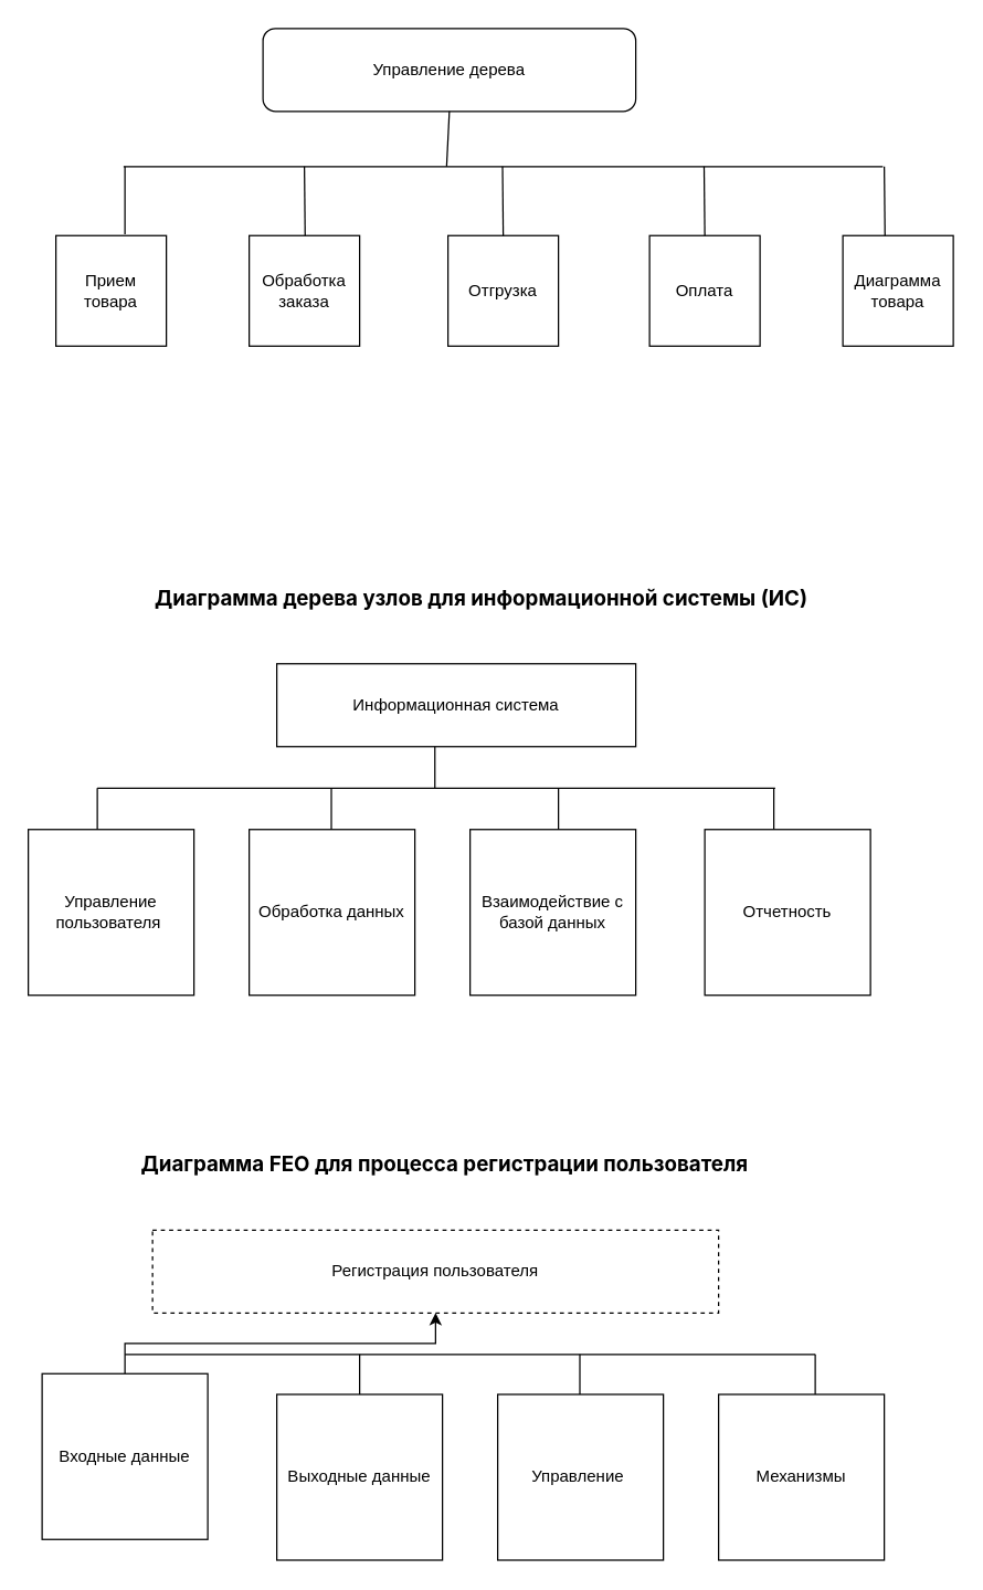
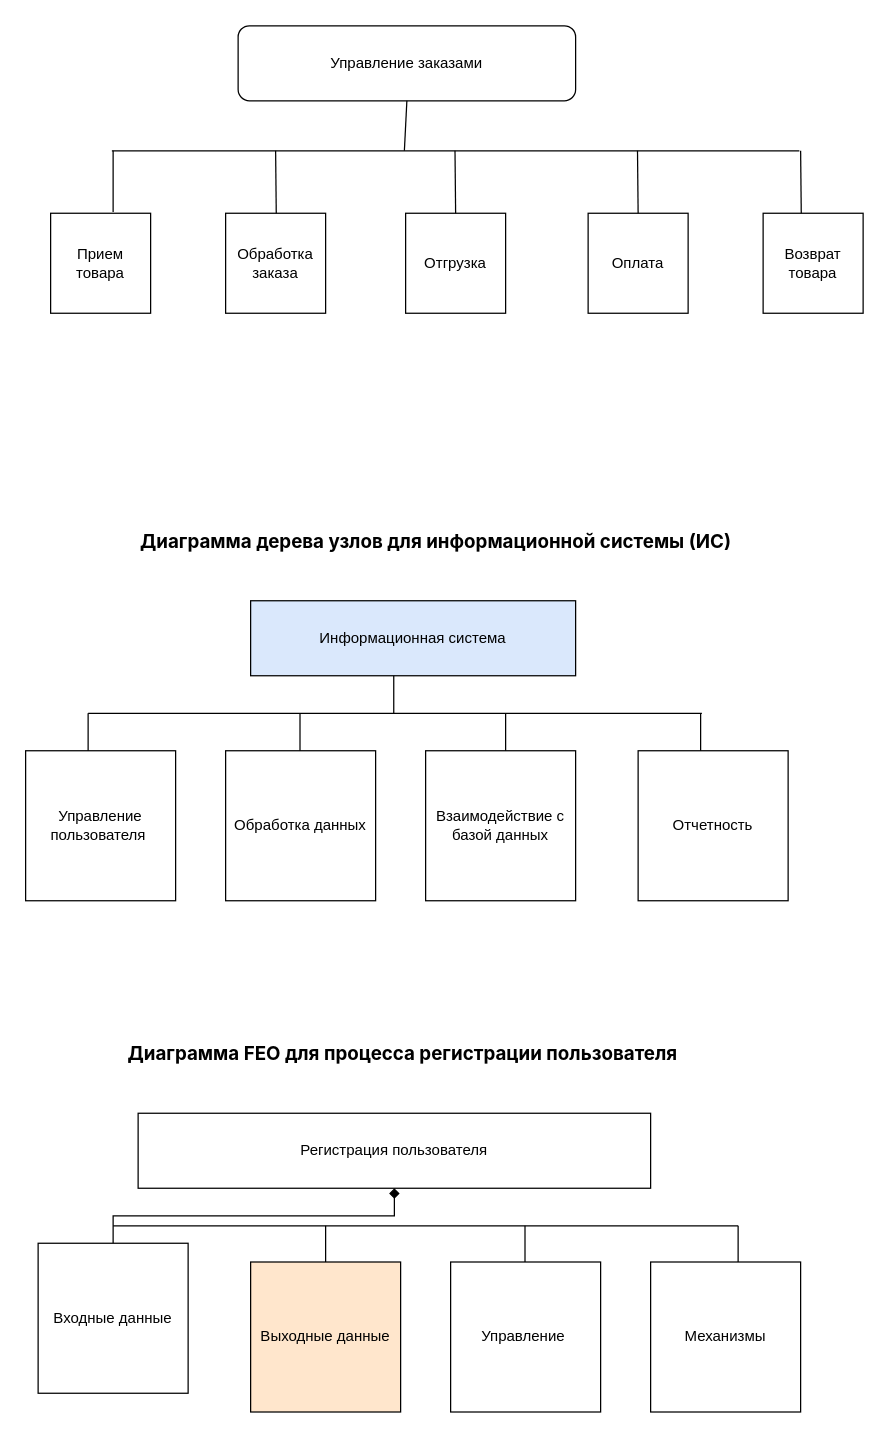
  <mxCell id="0" />
  <mxCell id="1" parent="0" />
- <mxCell id="2" value="&lt;font style=&quot;vertical-align: inherit;&quot;&gt;&lt;font style=&quot;vertical-align: inherit;&quot;&gt;Управление дерева&lt;/font&gt;&lt;/font&gt;" style="rounded=1;whiteSpace=wrap;html=1;" vertex="1" parent="1"><mxGeometry x="190" y="20" width="270" height="60" as="geometry" /></mxCell>
+ <mxCell id="2" value="&lt;font style=&quot;vertical-align: inherit;&quot;&gt;&lt;font style=&quot;vertical-align: inherit;&quot;&gt;Управление заказами&lt;/font&gt;&lt;/font&gt;" style="rounded=1;whiteSpace=wrap;html=1;" vertex="1" parent="1"><mxGeometry x="190" y="20" width="270" height="60" as="geometry" /></mxCell>
  <mxCell id="3" value="&lt;font style=&quot;vertical-align: inherit;&quot;&gt;&lt;font style=&quot;vertical-align: inherit;&quot;&gt;Прием товара&lt;/font&gt;&lt;/font&gt;" style="whiteSpace=wrap;html=1;aspect=fixed;" vertex="1" parent="1"><mxGeometry x="40" y="170" width="80" height="80" as="geometry" /></mxCell>
  <mxCell id="4" value="&lt;font style=&quot;vertical-align: inherit;&quot;&gt;&lt;font style=&quot;vertical-align: inherit;&quot;&gt;Оплата&lt;/font&gt;&lt;/font&gt;" style="whiteSpace=wrap;html=1;aspect=fixed;" vertex="1" parent="1"><mxGeometry x="470" y="170" width="80" height="80" as="geometry" /></mxCell>
  <mxCell id="5" value="&lt;font style=&quot;vertical-align: inherit;&quot;&gt;&lt;font style=&quot;vertical-align: inherit;&quot;&gt;Отгрузка&lt;/font&gt;&lt;/font&gt;" style="whiteSpace=wrap;html=1;aspect=fixed;" vertex="1" parent="1"><mxGeometry x="324" y="170" width="80" height="80" as="geometry" /></mxCell>
  <mxCell id="6" value="&lt;font style=&quot;vertical-align: inherit;&quot;&gt;&lt;font style=&quot;vertical-align: inherit;&quot;&gt;Обработка заказа&lt;/font&gt;&lt;/font&gt;" style="whiteSpace=wrap;html=1;aspect=fixed;" vertex="1" parent="1"><mxGeometry x="180" y="170" width="80" height="80" as="geometry" /></mxCell>
- <mxCell id="7" value="&lt;font style=&quot;vertical-align: inherit;&quot;&gt;&lt;font style=&quot;vertical-align: inherit;&quot;&gt;Диаграмма товара&lt;/font&gt;&lt;/font&gt;" style="whiteSpace=wrap;html=1;aspect=fixed;" vertex="1" parent="1"><mxGeometry x="610" y="170" width="80" height="80" as="geometry" /></mxCell>
+ <mxCell id="7" value="&lt;font style=&quot;vertical-align: inherit;&quot;&gt;&lt;font style=&quot;vertical-align: inherit;&quot;&gt;Возврат товара&lt;/font&gt;&lt;/font&gt;" style="whiteSpace=wrap;html=1;aspect=fixed;" vertex="1" parent="1"><mxGeometry x="610" y="170" width="80" height="80" as="geometry" /></mxCell>
  <mxCell id="8" value="" style="endArrow=none;html=1;rounded=0;" edge="1" parent="1"><mxGeometry width="50" height="50" relative="1" as="geometry"><mxPoint x="89" y="120" as="sourcePoint" /><mxPoint x="639" y="120" as="targetPoint" /></mxGeometry></mxCell>
  <mxCell id="9" value="" style="endArrow=none;html=1;rounded=0;" edge="1" parent="1"><mxGeometry width="50" height="50" relative="1" as="geometry"><mxPoint x="90" y="169" as="sourcePoint" /><mxPoint x="90" y="120" as="targetPoint" /></mxGeometry></mxCell>
  <mxCell id="10" value="" style="endArrow=none;html=1;rounded=0;exitX=0.638;exitY=-0.05;exitDx=0;exitDy=0;exitPerimeter=0;" edge="1" parent="1"><mxGeometry width="50" height="50" relative="1" as="geometry"><mxPoint x="220.5" y="170" as="sourcePoint" /><mxPoint x="220" y="120" as="targetPoint" /></mxGeometry></mxCell>
  <mxCell id="11" value="" style="endArrow=none;html=1;rounded=0;exitX=0.638;exitY=-0.05;exitDx=0;exitDy=0;exitPerimeter=0;" edge="1" parent="1"><mxGeometry width="50" height="50" relative="1" as="geometry"><mxPoint x="364" y="170" as="sourcePoint" /><mxPoint x="363.5" y="120" as="targetPoint" /></mxGeometry></mxCell>
  <mxCell id="12" value="" style="endArrow=none;html=1;rounded=0;exitX=0.638;exitY=-0.05;exitDx=0;exitDy=0;exitPerimeter=0;" edge="1" parent="1"><mxGeometry width="50" height="50" relative="1" as="geometry"><mxPoint x="510" y="170" as="sourcePoint" /><mxPoint x="509.5" y="120" as="targetPoint" /></mxGeometry></mxCell>
  <mxCell id="13" value="" style="endArrow=none;html=1;rounded=0;exitX=0.638;exitY=-0.05;exitDx=0;exitDy=0;exitPerimeter=0;" edge="1" parent="1"><mxGeometry width="50" height="50" relative="1" as="geometry"><mxPoint x="640.5" y="170" as="sourcePoint" /><mxPoint x="640" y="120" as="targetPoint" /></mxGeometry></mxCell>
  <mxCell id="14" value="&lt;h3 style=&quot;--tw-border-spacing-x: 0; --tw-border-spacing-y: 0; --tw-translate-x: 0; --tw-translate-y: 0; --tw-rotate: 0; --tw-skew-x: 0; --tw-skew-y: 0; --tw-scale-x: 1; --tw-scale-y: 1; --tw-pan-x: ; --tw-pan-y: ; --tw-pinch-zoom: ; --tw-scroll-snap-strictness: proximity; --tw-gradient-from-position: ; --tw-gradient-via-position: ; --tw-gradient-to-position: ; --tw-ordinal: ; --tw-slashed-zero: ; --tw-numeric-figure: ; --tw-numeric-spacing: ; --tw-numeric-fraction: ; --tw-ring-inset: ; --tw-ring-offset-width: 0px; --tw-ring-offset-color: #fff; --tw-ring-color: rgb(59 130 246 / .5); --tw-ring-offset-shadow: 0 0 #0000; --tw-ring-shadow: 0 0 #0000; --tw-shadow: 0 0 #0000; --tw-shadow-colored: 0 0 #0000; --tw-blur: ; --tw-brightness: ; --tw-contrast: ; --tw-grayscale: ; --tw-hue-rotate: ; --tw-invert: ; --tw-saturate: ; --tw-sepia: ; --tw-drop-shadow: ; --tw-backdrop-blur: ; --tw-backdrop-brightness: ; --tw-backdrop-contrast: ; --tw-backdrop-grayscale: ; --tw-backdrop-hue-rotate: ; --tw-backdrop-invert: ; --tw-backdrop-opacity: ; --tw-backdrop-saturate: ; --tw-backdrop-sepia: ; --tw-contain-size: ; --tw-contain-layout: ; --tw-contain-paint: ; --tw-contain-style: ; box-sizing: border-box; border-width: 0px; border-style: solid; border-color: rgb(227, 227, 227); font-size: 1.25em; font-weight: 600; margin: 0.25rem 0px; unicode-bidi: plaintext; color: var(--tw-prose-headings); line-height: 1.6; font-family: ui-sans-serif, -apple-system, BlinkMacSystemFont, Inter, NotoSansHans, system-ui, sans-serif; font-style: normal; font-variant-ligatures: normal; font-variant-caps: normal; letter-spacing: normal; orphans: 2; text-align: start; text-indent: 0px; text-transform: none; widows: 2; word-spacing: 0px; -webkit-text-stroke-width: 0px; white-space: pre-line; background-color: rgb(255, 255, 255); text-decoration-thickness: initial; text-decoration-style: initial; text-decoration-color: initial;&quot;&gt;&lt;strong style=&quot;--tw-border-spacing-x: 0; --tw-border-spacing-y: 0; --tw-translate-x: 0; --tw-translate-y: 0; --tw-rotate: 0; --tw-skew-x: 0; --tw-skew-y: 0; --tw-scale-x: 1; --tw-scale-y: 1; --tw-pan-x: ; --tw-pan-y: ; --tw-pinch-zoom: ; --tw-scroll-snap-strictness: proximity; --tw-gradient-from-position: ; --tw-gradient-via-position: ; --tw-gradient-to-position: ; --tw-ordinal: ; --tw-slashed-zero: ; --tw-numeric-figure: ; --tw-numeric-spacing: ; --tw-numeric-fraction: ; --tw-ring-inset: ; --tw-ring-offset-width: 0px; --tw-ring-offset-color: #fff; --tw-ring-color: rgb(59 130 246 / .5); --tw-ring-offset-shadow: 0 0 #0000; --tw-ring-shadow: 0 0 #0000; --tw-shadow: 0 0 #0000; --tw-shadow-colored: 0 0 #0000; --tw-blur: ; --tw-brightness: ; --tw-contrast: ; --tw-grayscale: ; --tw-hue-rotate: ; --tw-invert: ; --tw-saturate: ; --tw-sepia: ; --tw-drop-shadow: ; --tw-backdrop-blur: ; --tw-backdrop-brightness: ; --tw-backdrop-contrast: ; --tw-backdrop-grayscale: ; --tw-backdrop-hue-rotate: ; --tw-backdrop-invert: ; --tw-backdrop-opacity: ; --tw-backdrop-saturate: ; --tw-backdrop-sepia: ; --tw-contain-size: ; --tw-contain-layout: ; --tw-contain-paint: ; --tw-contain-style: ; box-sizing: border-box; border-width: 0px; border-style: solid; border-color: rgb(227, 227, 227); font-weight: 700; color: inherit;&quot;&gt;Диаграмма дерева узлов для информационной системы (ИС)&lt;/strong&gt;&lt;/h3&gt;" style="text;whiteSpace=wrap;html=1;" vertex="1" parent="1"><mxGeometry x="110" y="410" width="490" height="60" as="geometry" /></mxCell>
- <mxCell id="15" value="&lt;font style=&quot;vertical-align: inherit;&quot;&gt;&lt;font style=&quot;vertical-align: inherit;&quot;&gt;Информационная система&lt;/font&gt;&lt;/font&gt;" style="rounded=0;whiteSpace=wrap;html=1;" vertex="1" parent="1"><mxGeometry x="200" y="480" width="260" height="60" as="geometry" /></mxCell>
+ <mxCell id="15" value="&lt;font style=&quot;vertical-align: inherit;&quot;&gt;&lt;font style=&quot;vertical-align: inherit;&quot;&gt;Информационная система&lt;/font&gt;&lt;/font&gt;" style="rounded=0;whiteSpace=wrap;html=1;fillColor=#dae8fc;" vertex="1" parent="1"><mxGeometry x="200" y="480" width="260" height="60" as="geometry" /></mxCell>
  <mxCell id="16" value="&lt;font style=&quot;vertical-align: inherit;&quot;&gt;&lt;font style=&quot;vertical-align: inherit;&quot;&gt;Управление пользователя&amp;nbsp;&lt;/font&gt;&lt;/font&gt;" style="whiteSpace=wrap;html=1;aspect=fixed;" vertex="1" parent="1"><mxGeometry x="20" y="600" width="120" height="120" as="geometry" /></mxCell>
  <mxCell id="17" value="&lt;font style=&quot;vertical-align: inherit;&quot;&gt;&lt;font style=&quot;vertical-align: inherit;&quot;&gt;Отчетность&lt;/font&gt;&lt;/font&gt;" style="whiteSpace=wrap;html=1;aspect=fixed;" vertex="1" parent="1"><mxGeometry x="510" y="600" width="120" height="120" as="geometry" /></mxCell>
  <mxCell id="18" value="&lt;font style=&quot;vertical-align: inherit;&quot;&gt;&lt;font style=&quot;vertical-align: inherit;&quot;&gt;Взаимодействие с базой данных&lt;/font&gt;&lt;/font&gt;" style="whiteSpace=wrap;html=1;aspect=fixed;" vertex="1" parent="1"><mxGeometry x="340" y="600" width="120" height="120" as="geometry" /></mxCell>
  <mxCell id="19" value="&lt;font style=&quot;vertical-align: inherit;&quot;&gt;&lt;font style=&quot;vertical-align: inherit;&quot;&gt;Обработка данных&lt;/font&gt;&lt;/font&gt;" style="whiteSpace=wrap;html=1;aspect=fixed;" vertex="1" parent="1"><mxGeometry x="180" y="600" width="120" height="120" as="geometry" /></mxCell>
  <mxCell id="20" value="" style="endArrow=none;html=1;rounded=0;" edge="1" parent="1"><mxGeometry width="50" height="50" relative="1" as="geometry"><mxPoint x="70" y="570" as="sourcePoint" /><mxPoint x="561" y="570" as="targetPoint" /></mxGeometry></mxCell>
  <mxCell id="21" value="" style="endArrow=none;html=1;rounded=0;" edge="1" parent="1"><mxGeometry width="50" height="50" relative="1" as="geometry"><mxPoint x="70" y="600" as="sourcePoint" /><mxPoint x="70" y="570" as="targetPoint" /></mxGeometry></mxCell>
  <mxCell id="22" value="" style="endArrow=none;html=1;rounded=0;" edge="1" parent="1"><mxGeometry width="50" height="50" relative="1" as="geometry"><mxPoint x="239.5" y="600" as="sourcePoint" /><mxPoint x="239.5" y="570" as="targetPoint" /></mxGeometry></mxCell>
  <mxCell id="23" value="" style="endArrow=none;html=1;rounded=0;" edge="1" parent="1"><mxGeometry width="50" height="50" relative="1" as="geometry"><mxPoint x="404" y="600" as="sourcePoint" /><mxPoint x="404" y="570" as="targetPoint" /></mxGeometry></mxCell>
  <mxCell id="24" value="" style="endArrow=none;html=1;rounded=0;" edge="1" parent="1"><mxGeometry width="50" height="50" relative="1" as="geometry"><mxPoint x="560" y="600" as="sourcePoint" /><mxPoint x="560" y="570" as="targetPoint" /></mxGeometry></mxCell>
  <mxCell id="25" value="&lt;h3 style=&quot;--tw-border-spacing-x: 0; --tw-border-spacing-y: 0; --tw-translate-x: 0; --tw-translate-y: 0; --tw-rotate: 0; --tw-skew-x: 0; --tw-skew-y: 0; --tw-scale-x: 1; --tw-scale-y: 1; --tw-pan-x: ; --tw-pan-y: ; --tw-pinch-zoom: ; --tw-scroll-snap-strictness: proximity; --tw-gradient-from-position: ; --tw-gradient-via-position: ; --tw-gradient-to-position: ; --tw-ordinal: ; --tw-slashed-zero: ; --tw-numeric-figure: ; --tw-numeric-spacing: ; --tw-numeric-fraction: ; --tw-ring-inset: ; --tw-ring-offset-width: 0px; --tw-ring-offset-color: #fff; --tw-ring-color: rgb(59 130 246 / .5); --tw-ring-offset-shadow: 0 0 #0000; --tw-ring-shadow: 0 0 #0000; --tw-shadow: 0 0 #0000; --tw-shadow-colored: 0 0 #0000; --tw-blur: ; --tw-brightness: ; --tw-contrast: ; --tw-grayscale: ; --tw-hue-rotate: ; --tw-invert: ; --tw-saturate: ; --tw-sepia: ; --tw-drop-shadow: ; --tw-backdrop-blur: ; --tw-backdrop-brightness: ; --tw-backdrop-contrast: ; --tw-backdrop-grayscale: ; --tw-backdrop-hue-rotate: ; --tw-backdrop-invert: ; --tw-backdrop-opacity: ; --tw-backdrop-saturate: ; --tw-backdrop-sepia: ; --tw-contain-size: ; --tw-contain-layout: ; --tw-contain-paint: ; --tw-contain-style: ; box-sizing: border-box; border-width: 0px; border-style: solid; border-color: rgb(227, 227, 227); font-size: 1.25em; font-weight: 600; margin: 0.25rem 0px; unicode-bidi: plaintext; color: var(--tw-prose-headings); line-height: 1.6; font-family: ui-sans-serif, -apple-system, BlinkMacSystemFont, Inter, NotoSansHans, system-ui, sans-serif; font-style: normal; font-variant-ligatures: normal; font-variant-caps: normal; letter-spacing: normal; orphans: 2; text-align: start; text-indent: 0px; text-transform: none; widows: 2; word-spacing: 0px; -webkit-text-stroke-width: 0px; white-space: pre-line; background-color: rgb(255, 255, 255); text-decoration-thickness: initial; text-decoration-style: initial; text-decoration-color: initial;&quot;&gt;&lt;strong style=&quot;--tw-border-spacing-x: 0; --tw-border-spacing-y: 0; --tw-translate-x: 0; --tw-translate-y: 0; --tw-rotate: 0; --tw-skew-x: 0; --tw-skew-y: 0; --tw-scale-x: 1; --tw-scale-y: 1; --tw-pan-x: ; --tw-pan-y: ; --tw-pinch-zoom: ; --tw-scroll-snap-strictness: proximity; --tw-gradient-from-position: ; --tw-gradient-via-position: ; --tw-gradient-to-position: ; --tw-ordinal: ; --tw-slashed-zero: ; --tw-numeric-figure: ; --tw-numeric-spacing: ; --tw-numeric-fraction: ; --tw-ring-inset: ; --tw-ring-offset-width: 0px; --tw-ring-offset-color: #fff; --tw-ring-color: rgb(59 130 246 / .5); --tw-ring-offset-shadow: 0 0 #0000; --tw-ring-shadow: 0 0 #0000; --tw-shadow: 0 0 #0000; --tw-shadow-colored: 0 0 #0000; --tw-blur: ; --tw-brightness: ; --tw-contrast: ; --tw-grayscale: ; --tw-hue-rotate: ; --tw-invert: ; --tw-saturate: ; --tw-sepia: ; --tw-drop-shadow: ; --tw-backdrop-blur: ; --tw-backdrop-brightness: ; --tw-backdrop-contrast: ; --tw-backdrop-grayscale: ; --tw-backdrop-hue-rotate: ; --tw-backdrop-invert: ; --tw-backdrop-opacity: ; --tw-backdrop-saturate: ; --tw-backdrop-sepia: ; --tw-contain-size: ; --tw-contain-layout: ; --tw-contain-paint: ; --tw-contain-style: ; box-sizing: border-box; border-width: 0px; border-style: solid; border-color: rgb(227, 227, 227); font-weight: 700; color: inherit;&quot;&gt;Диаграмма FEO для процесса регистрации пользователя&lt;/strong&gt;&lt;/h3&gt;" style="text;whiteSpace=wrap;html=1;" vertex="1" parent="1"><mxGeometry x="100" y="820" width="450" height="60" as="geometry" /></mxCell>
- <mxCell id="26" value="Регистрация пользователя" style="rounded=0;whiteSpace=wrap;html=1;dashed=1;" vertex="1" parent="1"><mxGeometry x="110" y="890" width="410" height="60" as="geometry" /></mxCell>
- <mxCell id="27" value="" style="edgeStyle=orthogonalEdgeStyle;rounded=0;orthogonalLoop=1;jettySize=auto;html=1;" edge="1" parent="1" source="28" target="26"><mxGeometry relative="1" as="geometry" /></mxCell>
+ <mxCell id="26" value="Регистрация пользователя" style="rounded=0;whiteSpace=wrap;html=1;" vertex="1" parent="1"><mxGeometry x="110" y="890" width="410" height="60" as="geometry" /></mxCell>
+ <mxCell id="27" value="" style="edgeStyle=orthogonalEdgeStyle;rounded=0;orthogonalLoop=1;jettySize=auto;html=1;endArrow=diamond;" edge="1" parent="1" source="28" target="26"><mxGeometry relative="1" as="geometry" /></mxCell>
  <mxCell id="28" value="Входные данные" style="whiteSpace=wrap;html=1;aspect=fixed;" vertex="1" parent="1"><mxGeometry x="30" y="994" width="120" height="120" as="geometry" /></mxCell>
- <mxCell id="29" value="Выходные данные" style="whiteSpace=wrap;html=1;aspect=fixed;" vertex="1" parent="1"><mxGeometry x="200" y="1009" width="120" height="120" as="geometry" /></mxCell>
+ <mxCell id="29" value="Выходные данные" style="whiteSpace=wrap;html=1;aspect=fixed;fillColor=#ffe6cc;" vertex="1" parent="1"><mxGeometry x="200" y="1009" width="120" height="120" as="geometry" /></mxCell>
  <mxCell id="30" value="Управление&amp;nbsp;" style="whiteSpace=wrap;html=1;aspect=fixed;" vertex="1" parent="1"><mxGeometry x="360" y="1009" width="120" height="120" as="geometry" /></mxCell>
  <mxCell id="31" value="Механизмы" style="whiteSpace=wrap;html=1;aspect=fixed;" vertex="1" parent="1"><mxGeometry x="520" y="1009" width="120" height="120" as="geometry" /></mxCell>
  <mxCell id="32" value="" style="endArrow=none;html=1;rounded=0;" edge="1" parent="1"><mxGeometry width="50" height="50" relative="1" as="geometry"><mxPoint x="90" y="980" as="sourcePoint" /><mxPoint x="590" y="980" as="targetPoint" /></mxGeometry></mxCell>
  <mxCell id="33" value="" style="endArrow=none;html=1;rounded=0;" edge="1" parent="1"><mxGeometry width="50" height="50" relative="1" as="geometry"><mxPoint x="260" y="1009" as="sourcePoint" /><mxPoint x="260" y="980" as="targetPoint" /></mxGeometry></mxCell>
  <mxCell id="34" value="" style="endArrow=none;html=1;rounded=0;" edge="1" parent="1"><mxGeometry width="50" height="50" relative="1" as="geometry"><mxPoint x="590" y="1009" as="sourcePoint" /><mxPoint x="590" y="980" as="targetPoint" /></mxGeometry></mxCell>
  <mxCell id="35" value="" style="endArrow=none;html=1;rounded=0;" edge="1" parent="1"><mxGeometry width="50" height="50" relative="1" as="geometry"><mxPoint x="419.5" y="1009" as="sourcePoint" /><mxPoint x="419.5" y="980" as="targetPoint" /></mxGeometry></mxCell>
  <mxCell id="36" value="" style="endArrow=none;html=1;rounded=0;" edge="1" parent="1"><mxGeometry width="50" height="50" relative="1" as="geometry"><mxPoint x="314.5" y="570" as="sourcePoint" /><mxPoint x="314.5" y="540" as="targetPoint" /></mxGeometry></mxCell>
  <mxCell id="37" value="" style="endArrow=none;html=1;rounded=0;" edge="1" parent="1"><mxGeometry width="50" height="50" relative="1" as="geometry"><mxPoint x="323" y="120" as="sourcePoint" /><mxPoint x="325" y="80" as="targetPoint" /></mxGeometry></mxCell>
